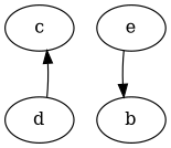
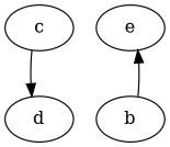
  strict digraph {
    c
    d
    e
    b
-   d -> c [Connection=Triggered]
-   e -> b [Connection=Potential]
+   c -> d [Connection=Triggered]
+   b -> e [Connection=Potential]
  }
